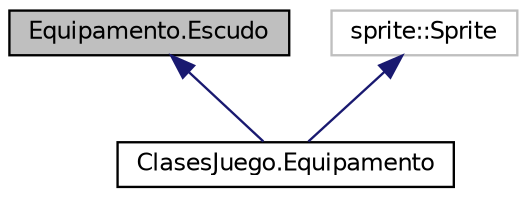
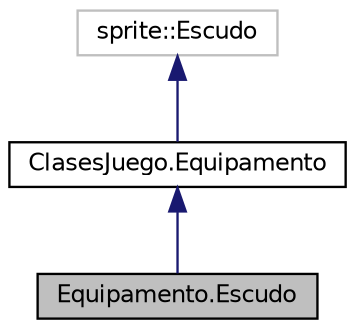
  digraph {
    node [color=black fillcolor=white fontname=Helvetica fontsize=10 shape=record style=filled]
    edge [color=midnightblue dir=back fontname=Helvetica fontsize=10 labelfontname=Helvetica labelfontsize=10 style=solid]
    n1 [fillcolor=grey75 fontcolor=black height=0.2 label="Equipamento.Escudo" width=0.4]
    n2 [height=0.2 label="ClasesJuego.Equipamento" width=0.4]
-   n3 [color=grey75 height=0.2 label="sprite::Sprite" width=0.4]
-   n1 -> n2
+   n3 [color=grey75 height=0.2 label="sprite::Escudo" width=0.4]
+   n2 -> n1
    n3 -> n2
  }
